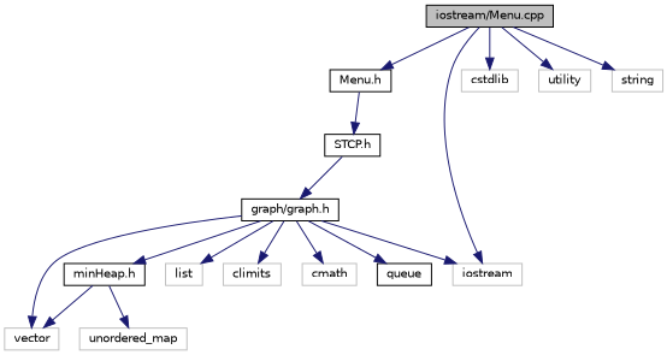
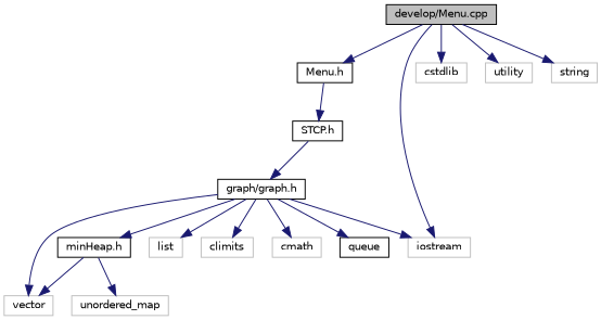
  digraph {
    node [color=grey75 fontname=Helvetica fontsize=10 shape=record]
    edge [color=midnightblue fontname=Helvetica fontsize=10 labelfontname=Helvetica labelfontsize=10 style=solid]
-   n1 [color=black fillcolor=grey75 fontcolor=black height=0.2 label="iostream/Menu.cpp" style=filled width=0.4]
+   n1 [color=black fillcolor=grey75 fontcolor=black height=0.2 label="develop/Menu.cpp" style=filled width=0.4]
    n2 [color=black height=0.2 label="Menu.h" width=0.4]
    n3 [height=0.2 label=iostream width=0.4]
    n4 [height=0.2 label=cstdlib width=0.4]
    n5 [height=0.2 label=utility width=0.4]
    n6 [height=0.2 label=string width=0.4]
    n7 [color=black height=0.2 label="STCP.h" width=0.4]
    n8 [color=black height=0.2 label="graph/graph.h" width=0.4]
    n9 [color=black height=0.2 label="minHeap.h" width=0.4]
    n10 [height=0.2 label=vector width=0.4]
    n11 [height=0.2 label=list width=0.4]
    n12 [height=0.2 label=climits width=0.4]
    n13 [height=0.2 label=cmath width=0.4]
    n14 [color=black height=0.2 label=queue width=0.4]
    n15 [height=0.2 label=unordered_map width=0.4]
    n1 -> n2
    n1 -> n3
    n1 -> n4
    n1 -> n5
    n1 -> n6
    n2 -> n7
    n7 -> n8
    n8 -> n3
    n8 -> n9
    n8 -> n10
    n8 -> n11
    n8 -> n12
    n8 -> n13
    n8 -> n14
    n9 -> n10
    n9 -> n15
  }
